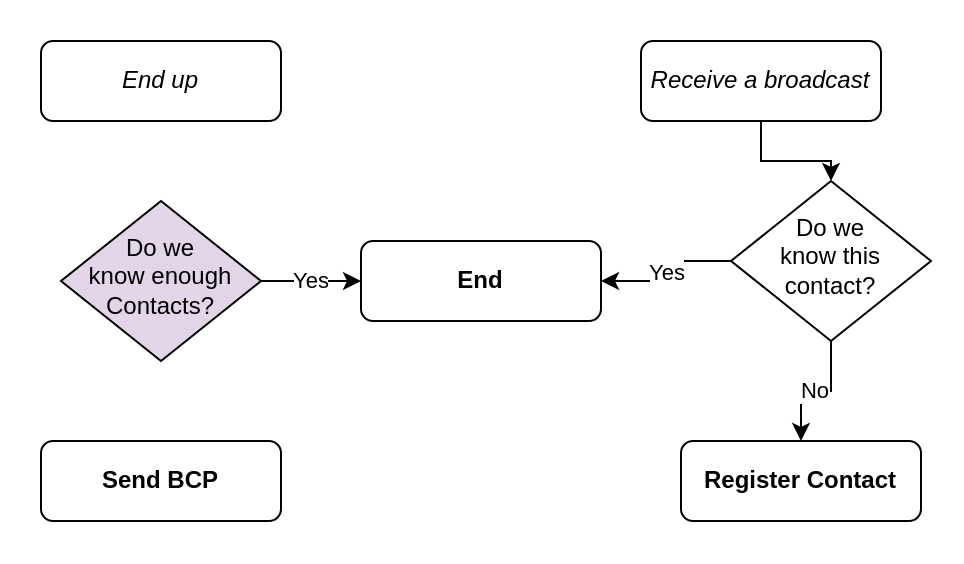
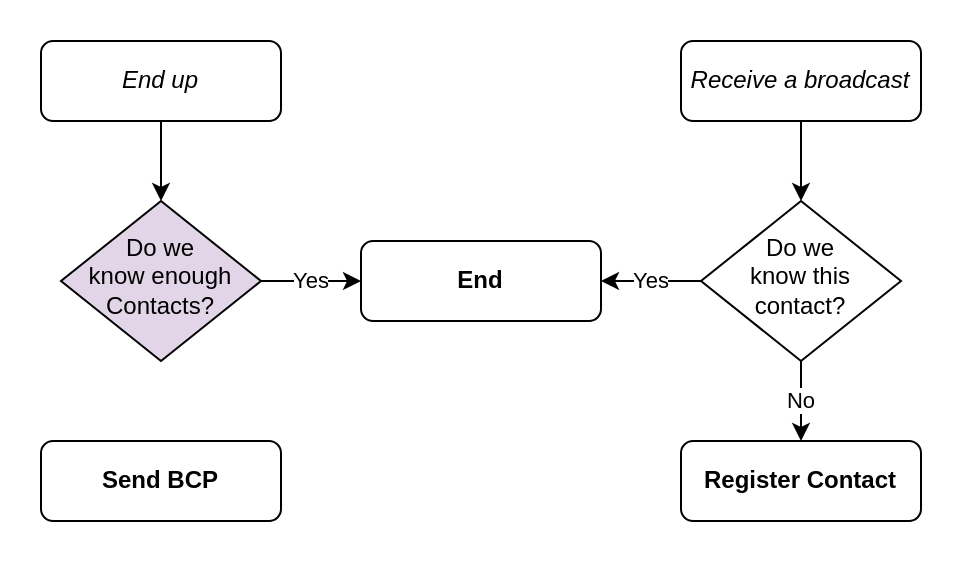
  <mxCell id="0" />
  <mxCell id="1" parent="0" />
+ <mxCell id="2" style="edgeStyle=orthogonalEdgeStyle;rounded=0;orthogonalLoop=1;jettySize=auto;html=1;" parent="1" source="3" target="5" edge="1"><mxGeometry relative="1" as="geometry" /></mxCell>
  <mxCell id="3" value="End up" style="rounded=1;whiteSpace=wrap;html=1;fontSize=12;glass=0;strokeWidth=1;shadow=0;fontStyle=2" parent="1" vertex="1"><mxGeometry x="20" y="20" width="120" height="40" as="geometry" /></mxCell>
  <mxCell id="4" value="Yes" style="edgeStyle=orthogonalEdgeStyle;rounded=0;orthogonalLoop=1;jettySize=auto;html=1;" parent="1" source="5" target="7" edge="1"><mxGeometry relative="1" as="geometry" /></mxCell>
  <mxCell id="5" value="&lt;div&gt;Do we &lt;br&gt;&lt;/div&gt;&lt;div&gt;know enough Contacts?&lt;/div&gt;" style="rhombus;whiteSpace=wrap;html=1;shadow=0;fontFamily=Helvetica;fontSize=12;align=center;strokeWidth=1;spacing=6;spacingTop=-4;fillColor=#e1d5e7;" parent="1" vertex="1"><mxGeometry x="30" y="100" width="100" height="80" as="geometry" /></mxCell>
  <mxCell id="6" value="&lt;b&gt;Send BCP&lt;br&gt;&lt;/b&gt;" style="rounded=1;whiteSpace=wrap;html=1;fontSize=12;glass=0;strokeWidth=1;shadow=0;" parent="1" vertex="1"><mxGeometry x="20" y="220" width="120" height="40" as="geometry" /></mxCell>
  <mxCell id="7" value="End" style="rounded=1;whiteSpace=wrap;html=1;fontSize=12;glass=0;strokeWidth=1;shadow=0;fontStyle=1" parent="1" vertex="1"><mxGeometry x="180" y="120" width="120" height="40" as="geometry" /></mxCell>
  <mxCell id="8" style="edgeStyle=orthogonalEdgeStyle;rounded=0;orthogonalLoop=1;jettySize=auto;html=1;" parent="1" source="9" target="12" edge="1"><mxGeometry relative="1" as="geometry" /></mxCell>
- <mxCell id="9" value="Receive a broadcast" style="rounded=1;whiteSpace=wrap;html=1;fontSize=12;glass=0;strokeWidth=1;shadow=0;fontStyle=2" parent="1" vertex="1"><mxGeometry x="320" y="20" width="120" height="40" as="geometry" /></mxCell>
+ <mxCell id="9" value="Receive a broadcast" style="rounded=1;whiteSpace=wrap;html=1;fontSize=12;glass=0;strokeWidth=1;shadow=0;fontStyle=2" parent="1" vertex="1"><mxGeometry x="340" y="20" width="120" height="40" as="geometry" /></mxCell>
  <mxCell id="10" value="Yes" style="edgeStyle=orthogonalEdgeStyle;rounded=0;orthogonalLoop=1;jettySize=auto;html=1;" parent="1" source="12" target="7" edge="1"><mxGeometry relative="1" as="geometry" /></mxCell>
  <mxCell id="11" value="No" style="edgeStyle=orthogonalEdgeStyle;rounded=0;orthogonalLoop=1;jettySize=auto;html=1;" parent="1" source="12" target="13" edge="1"><mxGeometry relative="1" as="geometry" /></mxCell>
- <mxCell id="12" value="&lt;div&gt;Do we &lt;br&gt;&lt;/div&gt;&lt;div&gt;know this contact?&lt;/div&gt;" style="rhombus;whiteSpace=wrap;html=1;shadow=0;fontFamily=Helvetica;fontSize=12;align=center;strokeWidth=1;spacing=6;spacingTop=-4;" parent="1" vertex="1"><mxGeometry x="365" y="90" width="100" height="80" as="geometry" /></mxCell>
+ <mxCell id="12" value="&lt;div&gt;Do we &lt;br&gt;&lt;/div&gt;&lt;div&gt;know this contact?&lt;/div&gt;" style="rhombus;whiteSpace=wrap;html=1;shadow=0;fontFamily=Helvetica;fontSize=12;align=center;strokeWidth=1;spacing=6;spacingTop=-4;" parent="1" vertex="1"><mxGeometry x="350" y="100" width="100" height="80" as="geometry" /></mxCell>
  <mxCell id="13" value="Register Contact" style="rounded=1;whiteSpace=wrap;html=1;fontSize=12;glass=0;strokeWidth=1;shadow=0;fontStyle=1" parent="1" vertex="1"><mxGeometry x="340" y="220" width="120" height="40" as="geometry" /></mxCell>
